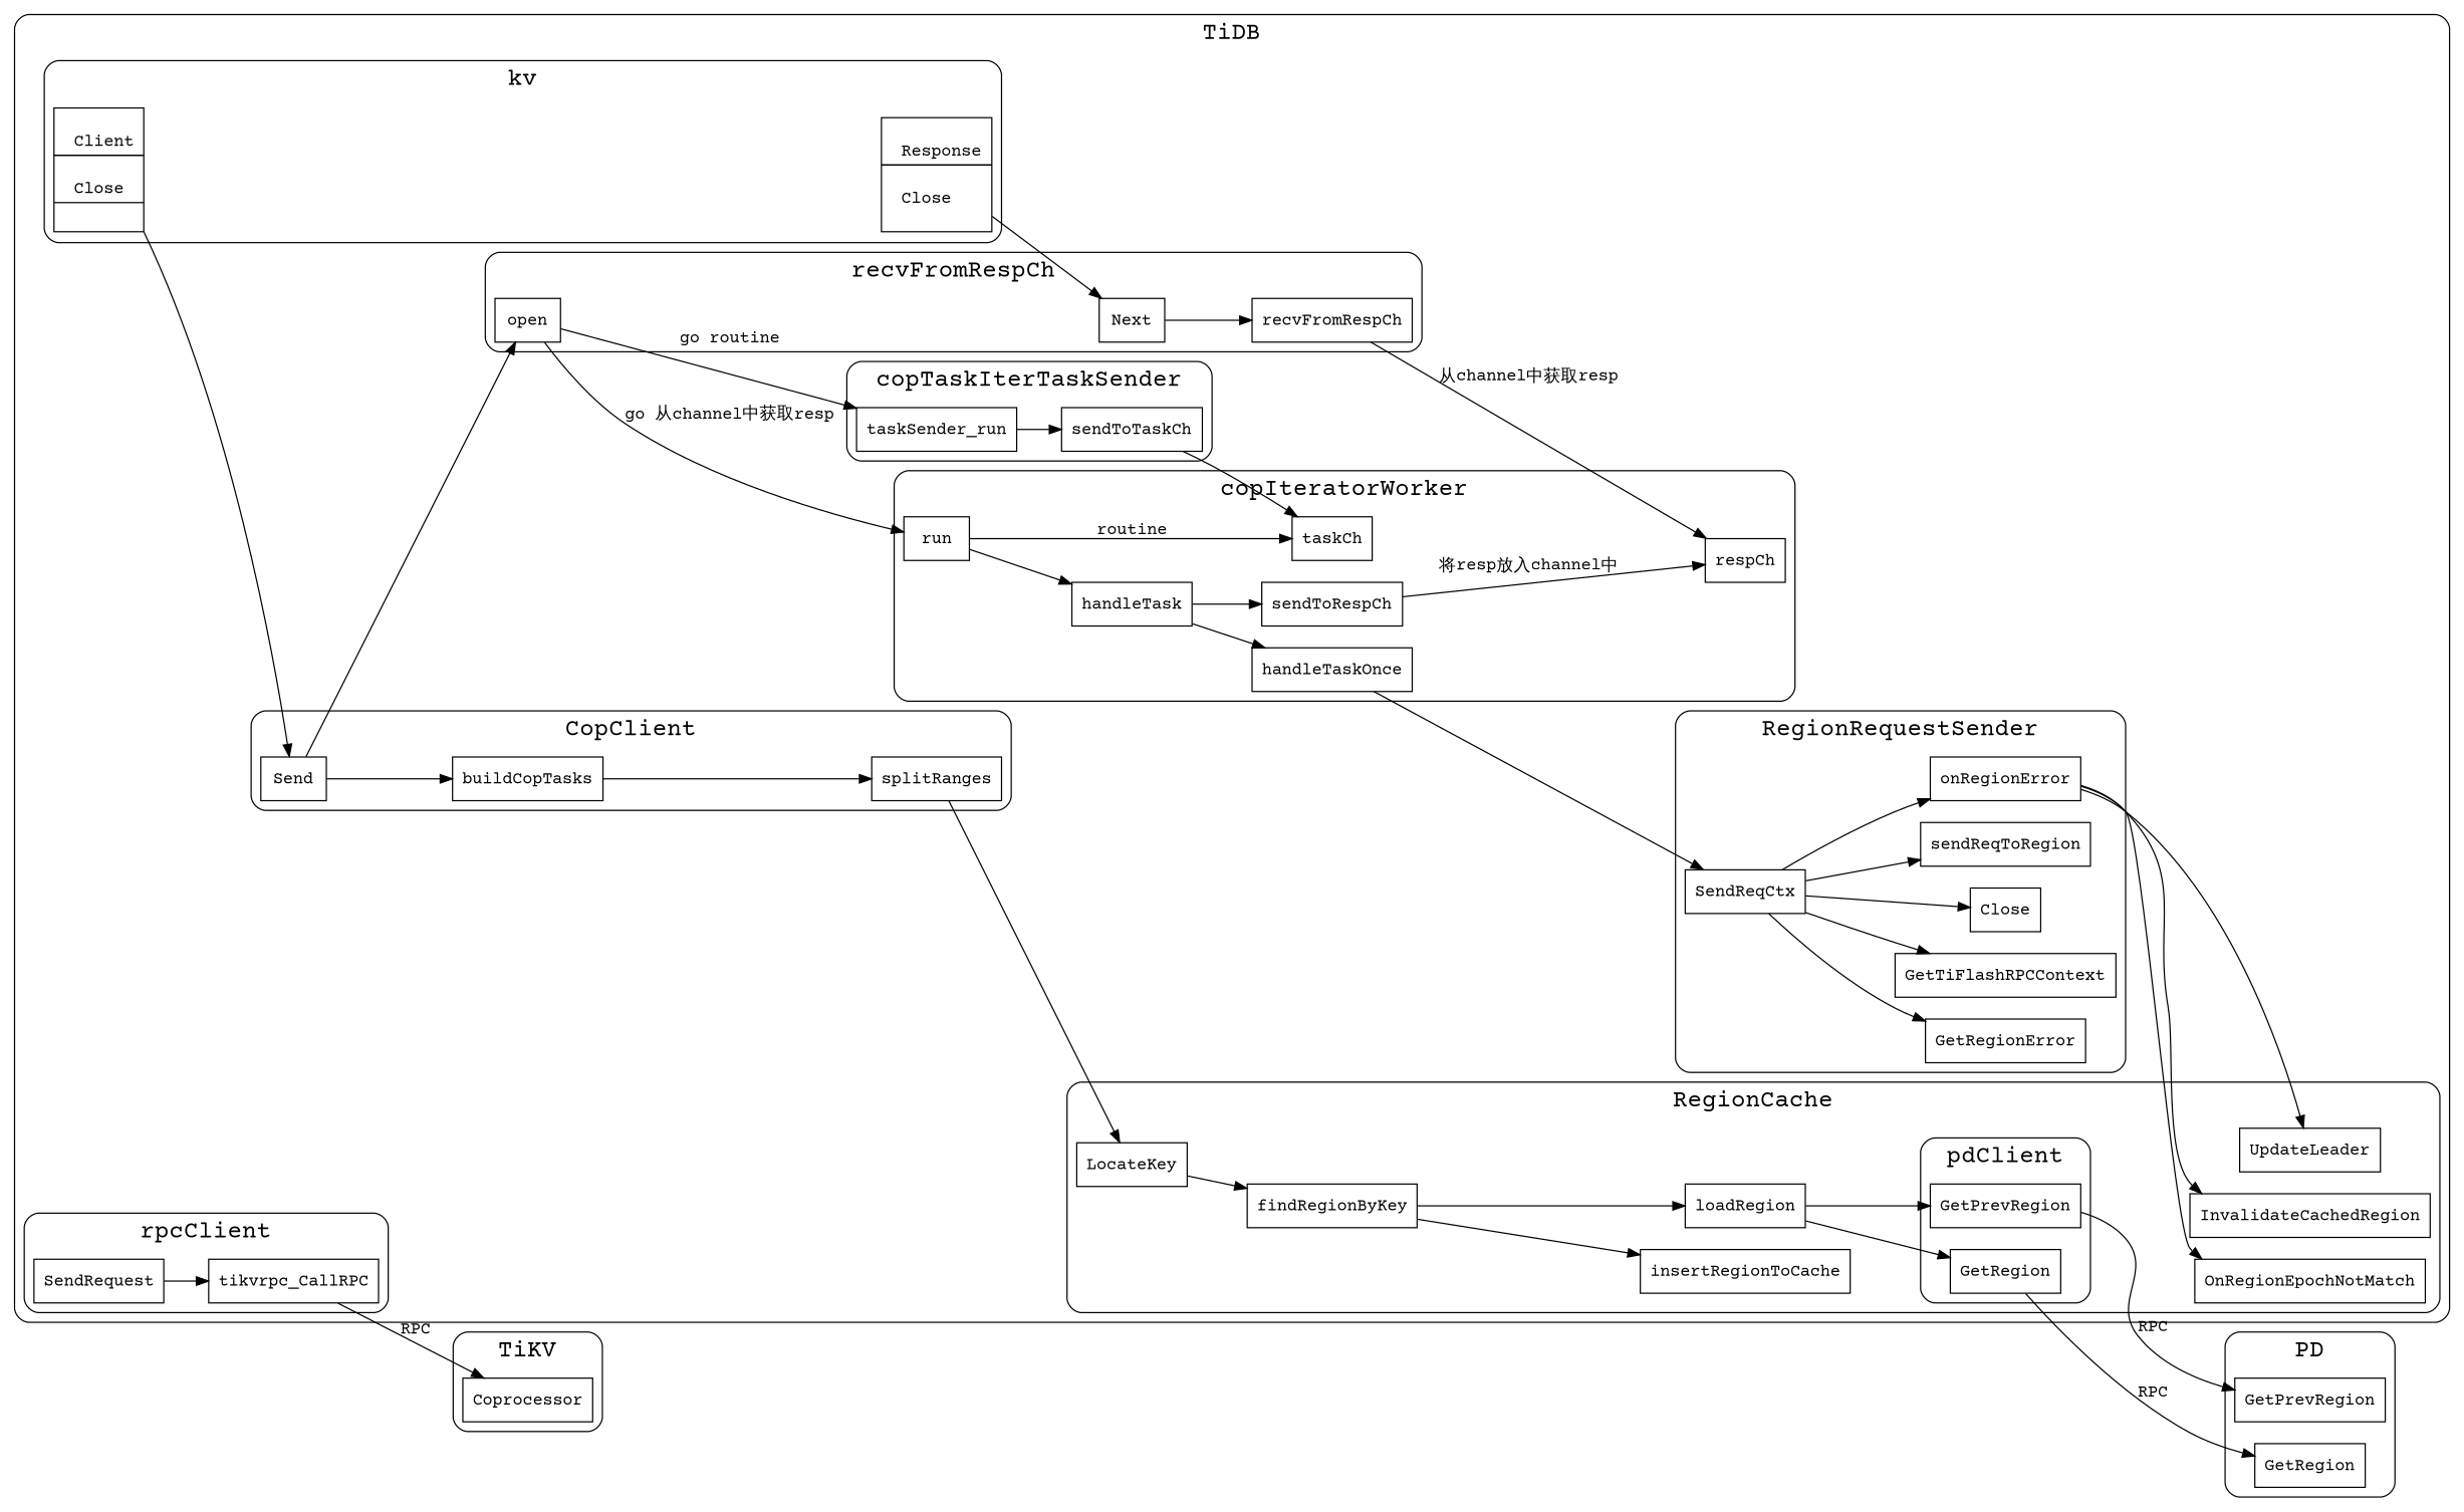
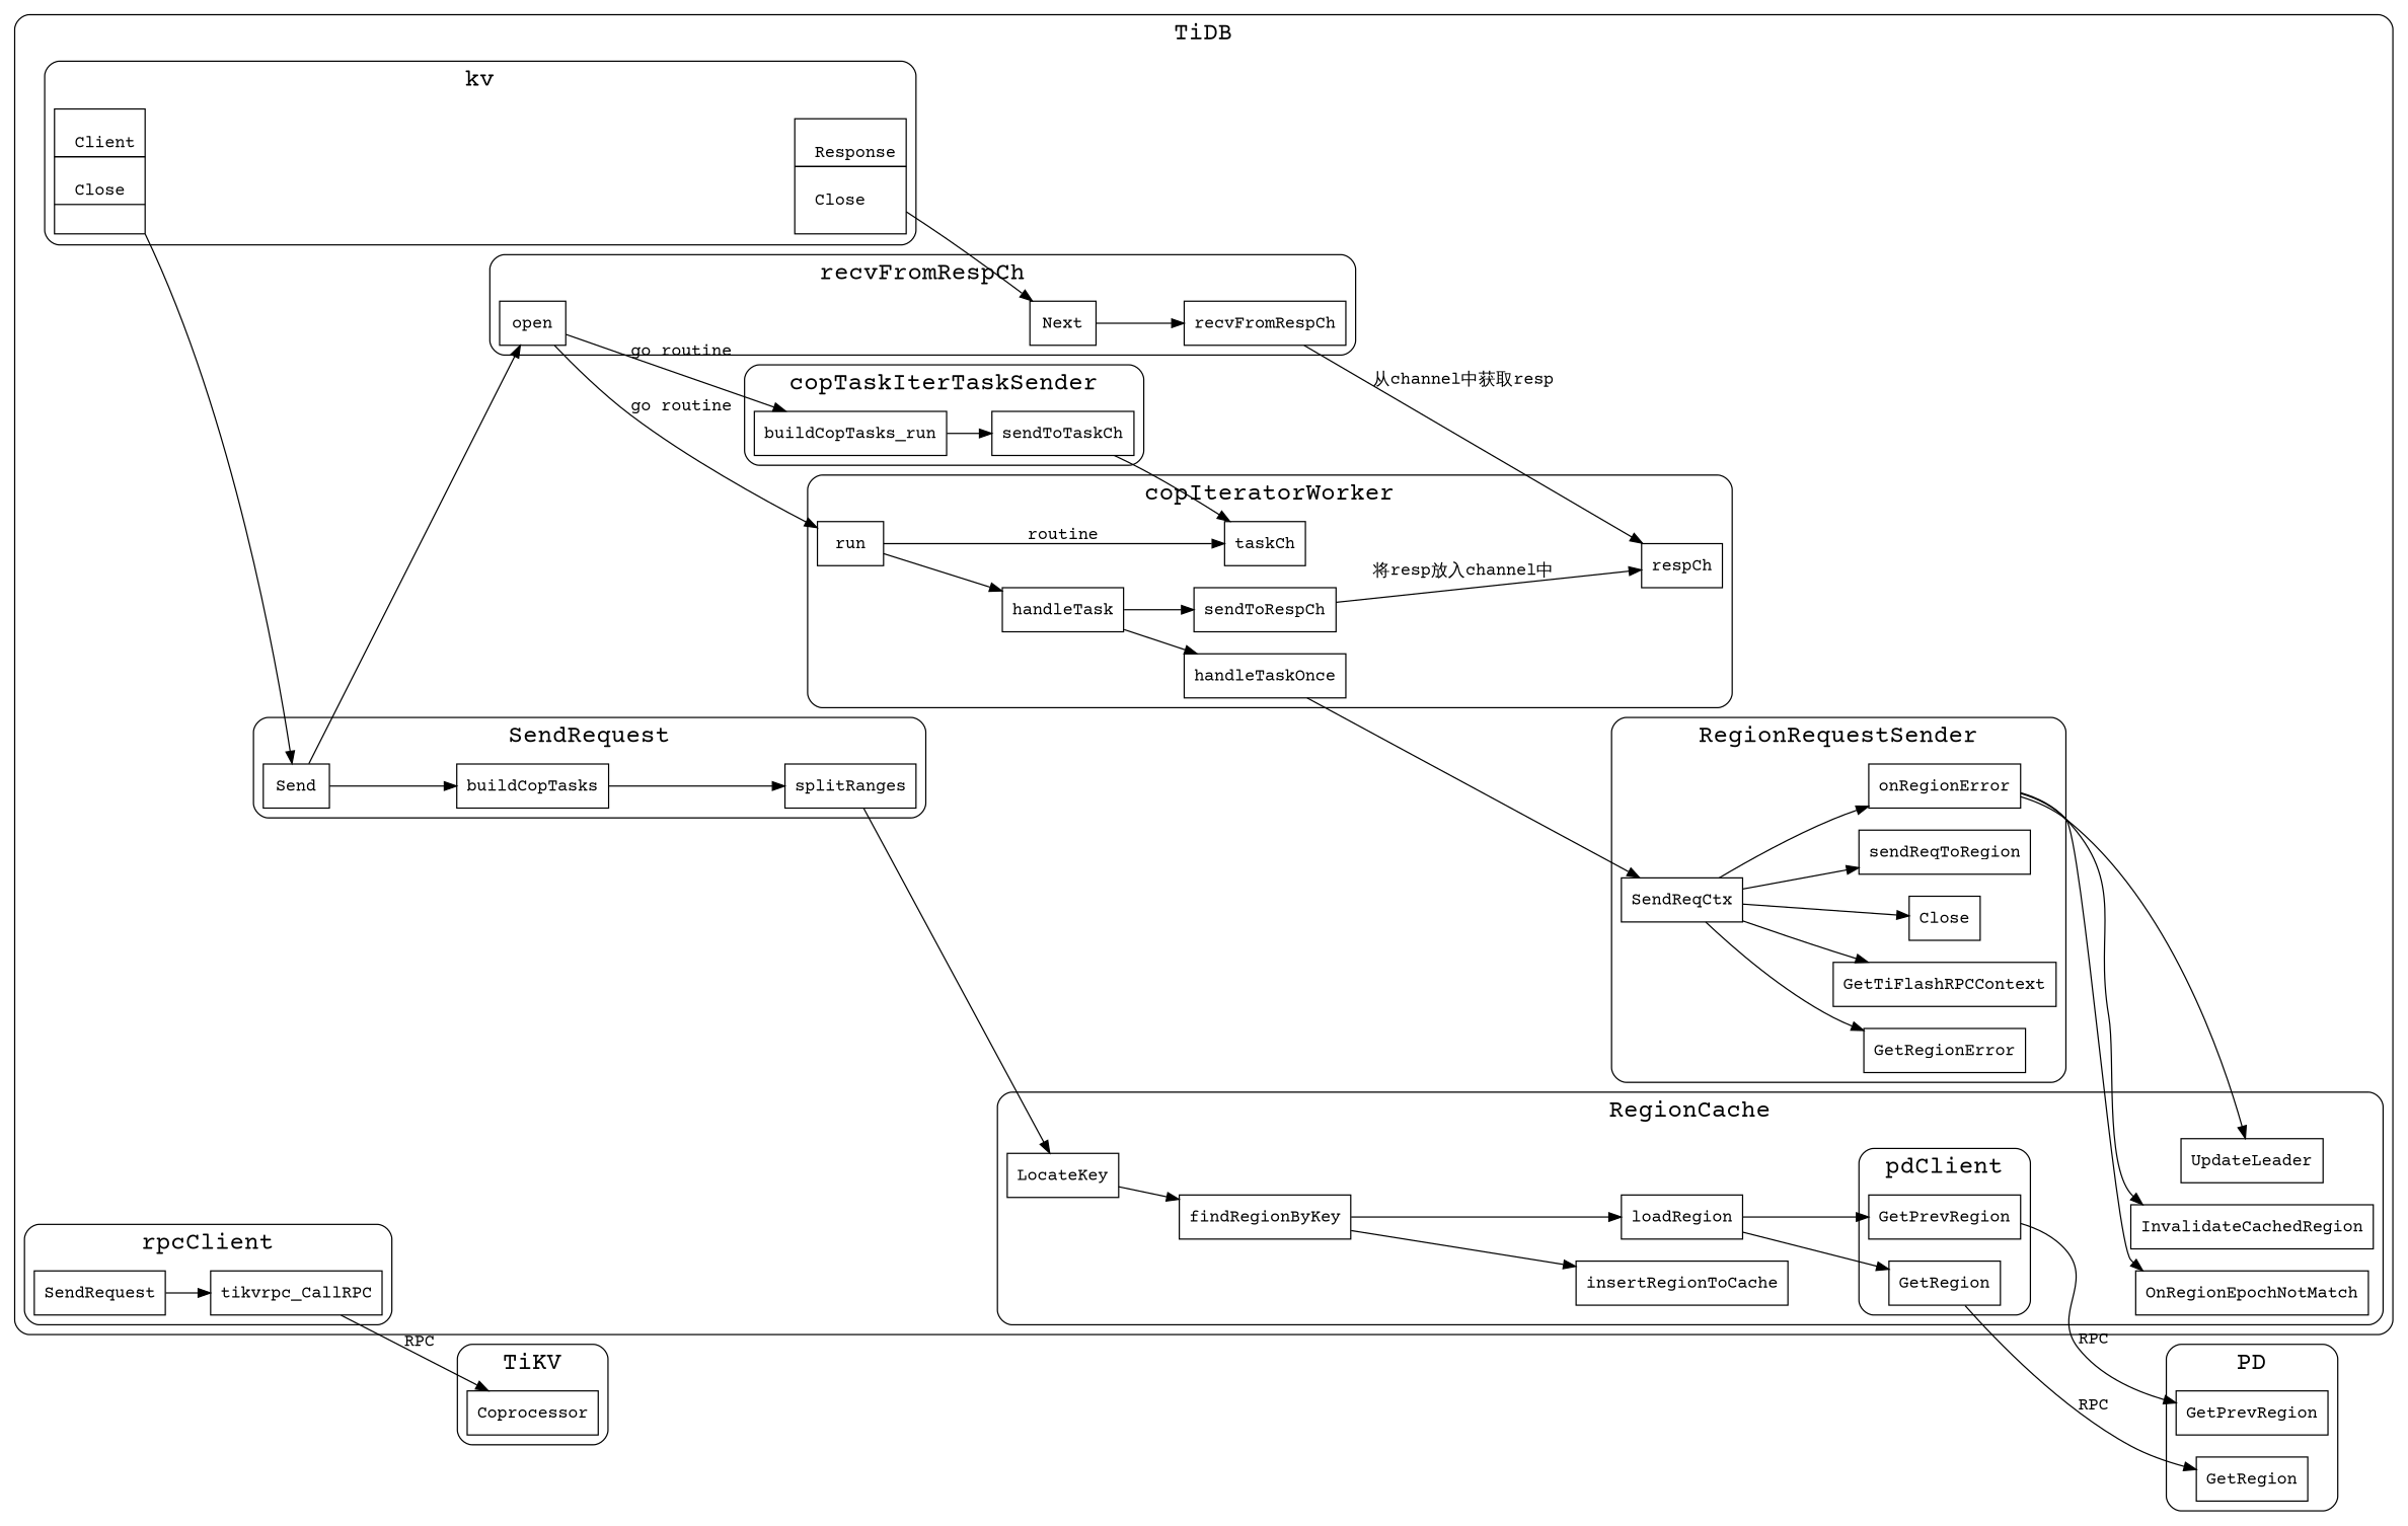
  digraph {
    fontname="Courier Prime"
    newrank=true
    rankdir=LR
    node [fontname="Courier Prime" shape=box]
    edge [fontname="Courier Prime"]
    n1 [label=GetRegion]
    n2 [label=GetPrevRegion]
    n3 [label=Coprocessor]
    n4 [label="{{\n        Client|\n          <Send> Send\l|\n          Close\l|\n      }}" shape=record]
    n5 [label="{{\n        Response|\n          <Next> Next\l|\n          Close\l\n      }}" shape=record]
    GetPrevRegion
    GetRegion
    LocateKey
    findRegionByKey
    loadRegion
    insertRegionToCache
    n12 [label=UpdateLeader]
    n13 [label=OnRegionEpochNotMatch]
    n14 [label=InvalidateCachedRegion]
    SendRequest
    tikvrpc_CallRPC
    n17 [label=SendReqCtx]
    sendReqToRegion
    onRegionError
    GetRegionError
    GetTiFlashRPCContext
    n22 [label=Close]
    n23 [label=run]
    handleTask
    taskCh
    handleTaskOnce
    sendToRespCh
    respCh
-   taskSender_run
+   taskSender_run [label=buildCopTasks_run]
    sendToTaskCh
    n31 [label=open]
    Next
    recvFromRespCh
    Send
    buildCopTasks
    splitRanges
    subgraph cluster_1 {
      fontsize=20
      label=PD
      style=rounded
      n1
      n2
    }
    subgraph cluster_2 {
      fontsize=20
      label=TiKV
      style=rounded
      n3
    }
    subgraph cluster_3 {
      fontsize=20
      label=TiDB
      style=rounded
      subgraph cluster_4 {
        fontsize=20
        label=kv
        style=rounded
        n4
        n5
      }
      subgraph cluster_5 {
        fontsize=20
        label=RegionCache
        style=rounded
        LocateKey
        findRegionByKey
        loadRegion
        insertRegionToCache
        n12
        n13
        n14
        subgraph cluster_6 {
          fontsize=20
          label=pdClient
          style=rounded
          GetPrevRegion
          GetRegion
        }
      }
      subgraph cluster_7 {
        fontsize=20
        label=rpcClient
        style=rounded
        SendRequest
        tikvrpc_CallRPC
      }
      subgraph cluster_8 {
        fontsize=20
        label=RegionRequestSender
        style=rounded
        n17
        sendReqToRegion
        onRegionError
        GetRegionError
        GetTiFlashRPCContext
        n22
      }
      subgraph cluster_9 {
        fontsize=20
        label=copIteratorWorker
        style=rounded
        n23
        handleTask
        taskCh
        handleTaskOnce
        sendToRespCh
        respCh
      }
      subgraph cluster_10 {
        fontsize=20
        label=copTaskIterTaskSender
        style=rounded
        taskSender_run
        sendToTaskCh
      }
      subgraph cluster_11 {
        fontsize=20
        label=recvFromRespCh
        style=rounded
        n31
        Next
        recvFromRespCh
      }
      subgraph cluster_12 {
        fontsize=20
-       label=CopClient
+       label=SendRequest
        style=rounded
        Send
        buildCopTasks
        splitRanges
      }
    }
    n4 -> Send [tailport=Send]
    n5 -> Next [tailport=Next]
    GetPrevRegion -> n2 [label=RPC]
    GetRegion -> n1 [label=RPC]
    LocateKey -> findRegionByKey
    findRegionByKey -> loadRegion
    findRegionByKey -> insertRegionToCache
    loadRegion -> GetPrevRegion
    loadRegion -> GetRegion
    SendRequest -> tikvrpc_CallRPC
    tikvrpc_CallRPC -> n3 [label=RPC]
    n17 -> sendReqToRegion
    n17 -> onRegionError
    n17 -> GetRegionError
    n17 -> GetTiFlashRPCContext
    n17 -> n22
    onRegionError -> n12
    onRegionError -> n13
    onRegionError -> n14
    n23 -> handleTask
    n23 -> taskCh [label=routine]
    handleTask -> handleTaskOnce
    handleTask -> sendToRespCh
    handleTaskOnce -> n17
    sendToRespCh -> respCh [label="将resp放入channel中"]
    taskSender_run -> sendToTaskCh
    sendToTaskCh -> taskCh
-   n31 -> n23 [label="go 从channel中获取resp"]
+   n31 -> n23 [label="go routine"]
    n31 -> taskSender_run [label="go routine"]
    Next -> recvFromRespCh
    recvFromRespCh -> respCh [label="从channel中获取resp"]
    Send -> n31
    Send -> buildCopTasks
    buildCopTasks -> splitRanges
    splitRanges -> LocateKey
  }
